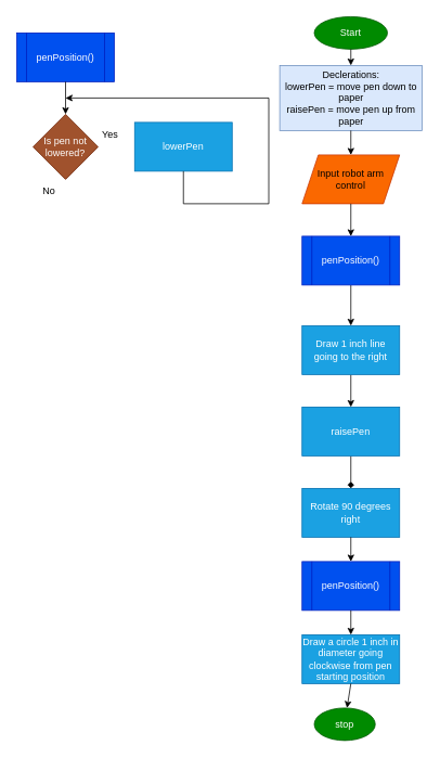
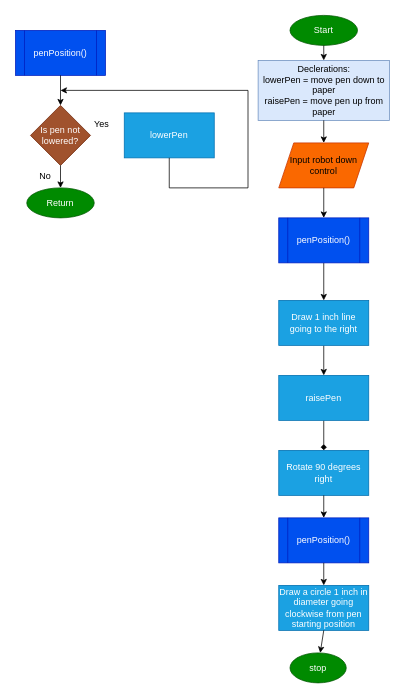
  <mxCell id="0" />
  <mxCell id="1" parent="0" />
  <mxCell id="2" value="Start" style="ellipse;whiteSpace=wrap;html=1;fillColor=#008a00;fontColor=#ffffff;strokeColor=#005700;" vertex="1" parent="1"><mxGeometry x="386" y="20" width="90" height="40" as="geometry" /></mxCell>
- <mxCell id="3" value="Input robot arm control" style="shape=parallelogram;perimeter=parallelogramPerimeter;whiteSpace=wrap;html=1;fixedSize=1;fillColor=#fa6800;strokeColor=#C73500;fontColor=#000000;" vertex="1" parent="1"><mxGeometry x="371" y="190" width="120" height="60" as="geometry" /></mxCell>
+ <mxCell id="3" value="Input robot down control" style="shape=parallelogram;perimeter=parallelogramPerimeter;whiteSpace=wrap;html=1;fixedSize=1;fillColor=#fa6800;strokeColor=#C73500;fontColor=#000000;" vertex="1" parent="1"><mxGeometry x="371" y="190" width="120" height="60" as="geometry" /></mxCell>
  <mxCell id="4" value="" style="edgeStyle=orthogonalEdgeStyle;rounded=0;orthogonalLoop=1;jettySize=auto;html=1;" edge="1" parent="1" source="19" target="7"><mxGeometry relative="1" as="geometry"><mxPoint x="431" y="370" as="sourcePoint" /></mxGeometry></mxCell>
  <mxCell id="5" value="Declerations:&lt;div&gt;lowerPen = move pen down to paper&lt;/div&gt;&lt;div&gt;&lt;span style=&quot;background-color: transparent; color: light-dark(rgb(0, 0, 0), rgb(255, 255, 255));&quot;&gt;raisePen = move pen up from paper&lt;/span&gt;&lt;/div&gt;" style="rounded=0;whiteSpace=wrap;html=1;fillColor=#dae8fc;strokeColor=#6c8ebf;" vertex="1" parent="1"><mxGeometry x="343.5" y="80" width="175" height="80" as="geometry" /></mxCell>
  <mxCell id="6" value="" style="edgeStyle=orthogonalEdgeStyle;rounded=0;orthogonalLoop=1;jettySize=auto;html=1;" edge="1" parent="1" source="7" target="9"><mxGeometry relative="1" as="geometry" /></mxCell>
  <mxCell id="7" value="Draw 1 inch line going to the right" style="whiteSpace=wrap;html=1;fillColor=#1ba1e2;strokeColor=#006EAF;fontColor=#ffffff;" vertex="1" parent="1"><mxGeometry x="371" y="400" width="120" height="60" as="geometry" /></mxCell>
  <mxCell id="8" value="" style="edgeStyle=orthogonalEdgeStyle;rounded=0;orthogonalLoop=1;jettySize=auto;html=1;endArrow=diamond;" edge="1" parent="1" source="9" target="10"><mxGeometry relative="1" as="geometry" /></mxCell>
  <mxCell id="9" value="raisePen" style="whiteSpace=wrap;html=1;fillColor=#1ba1e2;strokeColor=#006EAF;fontColor=#ffffff;" vertex="1" parent="1"><mxGeometry x="371" y="500" width="120" height="60" as="geometry" /></mxCell>
  <mxCell id="10" value="Rotate 90 degrees right" style="whiteSpace=wrap;html=1;fillColor=#1ba1e2;strokeColor=#006EAF;fontColor=#ffffff;" vertex="1" parent="1"><mxGeometry x="371" y="600" width="120" height="60" as="geometry" /></mxCell>
  <mxCell id="11" value="penPosition()" style="shape=process;whiteSpace=wrap;html=1;backgroundOutline=1;fillColor=#0050ef;fontColor=#ffffff;strokeColor=#001DBC;" vertex="1" parent="1"><mxGeometry x="20" y="40" width="120" height="60" as="geometry" /></mxCell>
  <mxCell id="12" value="Is pen not lowered?" style="rhombus;whiteSpace=wrap;html=1;fillColor=#a0522d;strokeColor=#6D1F00;fontColor=#ffffff;" vertex="1" parent="1"><mxGeometry x="40" y="140" width="80" height="80" as="geometry" /></mxCell>
  <mxCell id="13" value="lowerPen" style="whiteSpace=wrap;html=1;fillColor=#1ba1e2;strokeColor=#006EAF;fontColor=#ffffff;" vertex="1" parent="1"><mxGeometry x="165" y="150" width="120" height="60" as="geometry" /></mxCell>
+ <mxCell id="14" value="Return" style="ellipse;whiteSpace=wrap;html=1;fillColor=#008a00;fontColor=#ffffff;strokeColor=#005700;" vertex="1" parent="1"><mxGeometry x="35" y="250" width="90" height="40" as="geometry" /></mxCell>
  <mxCell id="15" value="" style="endArrow=classic;html=1;rounded=0;exitX=0.5;exitY=1;exitDx=0;exitDy=0;" edge="1" parent="1" source="11" target="12"><mxGeometry width="50" height="50" relative="1" as="geometry"><mxPoint x="220" y="280" as="sourcePoint" /><mxPoint x="270" y="230" as="targetPoint" /></mxGeometry></mxCell>
+ <mxCell id="16" value="" style="endArrow=classic;html=1;rounded=0;exitX=0.5;exitY=1;exitDx=0;exitDy=0;" edge="1" parent="1" source="12" target="14"><mxGeometry width="50" height="50" relative="1" as="geometry"><mxPoint x="220" y="280" as="sourcePoint" /><mxPoint x="270" y="230" as="targetPoint" /></mxGeometry></mxCell>
  <mxCell id="17" value="Yes" style="text;html=1;align=center;verticalAlign=middle;whiteSpace=wrap;rounded=0;" vertex="1" parent="1"><mxGeometry x="105" y="150" width="60" height="30" as="geometry" /></mxCell>
  <mxCell id="18" value="No" style="text;html=1;align=center;verticalAlign=middle;whiteSpace=wrap;rounded=0;" vertex="1" parent="1"><mxGeometry x="30" y="220" width="60" height="30" as="geometry" /></mxCell>
  <mxCell id="19" value="penPosition()" style="shape=process;whiteSpace=wrap;html=1;backgroundOutline=1;fillColor=#0050ef;fontColor=#ffffff;strokeColor=#001DBC;" vertex="1" parent="1"><mxGeometry x="371" y="290" width="120" height="60" as="geometry" /></mxCell>
  <mxCell id="20" value="" style="endArrow=classic;html=1;rounded=0;entryX=0.5;entryY=0;entryDx=0;entryDy=0;" edge="1" parent="1" source="3" target="19"><mxGeometry width="50" height="50" relative="1" as="geometry"><mxPoint x="326" y="270" as="sourcePoint" /><mxPoint x="376" y="220" as="targetPoint" /></mxGeometry></mxCell>
  <mxCell id="21" value="" style="endArrow=classic;html=1;rounded=0;" edge="1" parent="1" source="5" target="3"><mxGeometry width="50" height="50" relative="1" as="geometry"><mxPoint x="326" y="270" as="sourcePoint" /><mxPoint x="376" y="220" as="targetPoint" /></mxGeometry></mxCell>
  <mxCell id="22" value="" style="endArrow=classic;html=1;rounded=0;exitX=0.5;exitY=1;exitDx=0;exitDy=0;" edge="1" parent="1" source="2" target="5"><mxGeometry width="50" height="50" relative="1" as="geometry"><mxPoint x="326" y="270" as="sourcePoint" /><mxPoint x="376" y="220" as="targetPoint" /></mxGeometry></mxCell>
  <mxCell id="23" value="penPosition()" style="shape=process;whiteSpace=wrap;html=1;backgroundOutline=1;fillColor=#0050ef;fontColor=#ffffff;strokeColor=#001DBC;" vertex="1" parent="1"><mxGeometry x="371" y="690" width="120" height="60" as="geometry" /></mxCell>
  <mxCell id="24" value="" style="endArrow=classic;html=1;rounded=0;exitX=0.5;exitY=1;exitDx=0;exitDy=0;" edge="1" parent="1" source="10" target="23"><mxGeometry width="50" height="50" relative="1" as="geometry"><mxPoint x="326" y="590" as="sourcePoint" /><mxPoint x="376" y="540" as="targetPoint" /></mxGeometry></mxCell>
  <mxCell id="25" value="Draw a circle 1 inch in diameter going clockwise from pen starting position" style="whiteSpace=wrap;html=1;fillColor=#1ba1e2;strokeColor=#006EAF;fontColor=#ffffff;" vertex="1" parent="1"><mxGeometry x="371" y="780" width="120" height="60" as="geometry" /></mxCell>
  <mxCell id="26" value="stop" style="ellipse;whiteSpace=wrap;html=1;fillColor=#008a00;fontColor=#ffffff;strokeColor=#005700;" vertex="1" parent="1"><mxGeometry x="386" y="870" width="75" height="40" as="geometry" /></mxCell>
  <mxCell id="27" value="" style="endArrow=classic;html=1;rounded=0;exitX=0.5;exitY=1;exitDx=0;exitDy=0;" edge="1" parent="1" source="23" target="25"><mxGeometry width="50" height="50" relative="1" as="geometry"><mxPoint x="326" y="800" as="sourcePoint" /><mxPoint x="376" y="750" as="targetPoint" /></mxGeometry></mxCell>
  <mxCell id="28" value="" style="endArrow=classic;html=1;rounded=0;exitX=0.5;exitY=1;exitDx=0;exitDy=0;" edge="1" parent="1" source="25" target="26"><mxGeometry width="50" height="50" relative="1" as="geometry"><mxPoint x="326" y="690" as="sourcePoint" /><mxPoint x="376" y="640" as="targetPoint" /></mxGeometry></mxCell>
  <mxCell id="29" value="" style="endArrow=classic;html=1;rounded=0;exitX=0.5;exitY=1;exitDx=0;exitDy=0;" edge="1" parent="1" source="13"><mxGeometry width="50" height="50" relative="1" as="geometry"><mxPoint x="240" y="490" as="sourcePoint" /><mxPoint x="80" y="120" as="targetPoint" /><Array as="points"><mxPoint x="225" y="250" /><mxPoint x="330" y="250" /><mxPoint x="330" y="120" /></Array></mxGeometry></mxCell>
